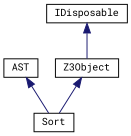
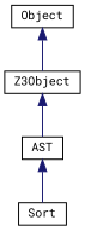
  digraph {
    fontname="Roboto Mono"
    node [color=black fillcolor=white fontname="Roboto Mono" fontsize=10 shape=record style=filled]
    edge [color=midnightblue dir=back fontname="Roboto Mono" fontsize=10 labelfontname=Helvetica labelfontsize=10 style=solid]
    n1 [height=0.2 label=Sort width=0.4]
    n2 [height=0.2 label=AST width=0.4]
    n3 [height=0.2 label=Z3Object width=0.4]
-   n4 [height=0.2 label=IDisposable width=0.4]
+   n4 [height=0.2 label=Object width=0.4]
    n2 -> n1
-   n3 -> n1
+   n3 -> n2
    n4 -> n3
  }
